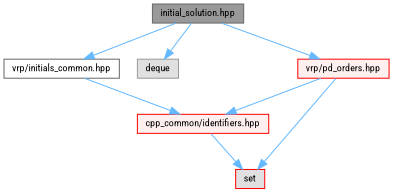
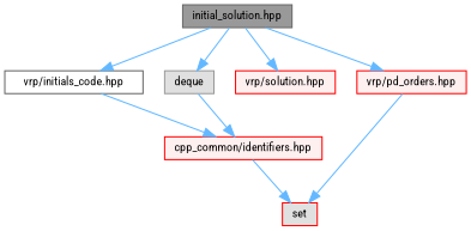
  digraph {
    fontname="Roboto Condensed"
    node [color=red fillcolor="#FFF0F0" fontname="Roboto Condensed" fontsize=10 shape=box style=filled]
    edge [color=steelblue1 fontname="Roboto Condensed" fontsize=10 labelfontname=Helvetica labelfontsize=10 style=solid]
    n1 [color=gray40 fillcolor=grey60 fontcolor=black height=0.2 label="initial_solution.hpp" width=0.4]
    n2 [color=grey60 fillcolor="#E0E0E0" height=0.2 label=deque width=0.4]
    n3 [height=0.2 label="vrp/pd_orders.hpp" width=0.4]
-   n5 [color=grey40 fillcolor=white height=0.2 label="vrp/initials_common.hpp" width=0.4]
+   n4 [height=0.2 label="vrp/solution.hpp" width=0.4]
+   n5 [color=grey40 fillcolor=white height=0.2 label="vrp/initials_code.hpp" width=0.4]
    n6 [fillcolor="#E0E0E0" height=0.2 label=set width=0.4]
    n7 [height=0.2 label="cpp_common/identifiers.hpp" width=0.4]
    n1 -> n2
    n1 -> n3
+   n1 -> n4
    n1 -> n5
    n3 -> n6
-   n3 -> n7
+   n2 -> n7
    n5 -> n7
    n7 -> n6
  }
